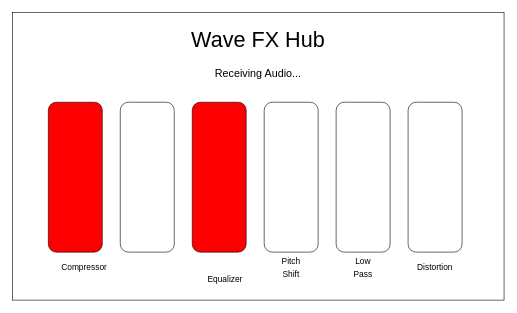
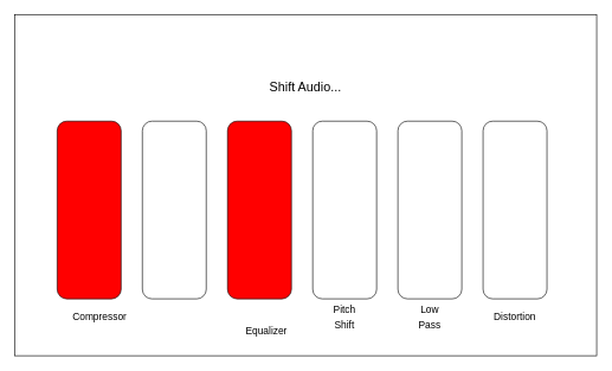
  <mxCell id="0" />
  <mxCell id="1" parent="0" />
  <mxCell id="2" value="" style="rounded=0;whiteSpace=wrap;html=1;movable=0;resizable=0;rotatable=0;deletable=0;editable=0;connectable=0;" vertex="1" parent="1"><mxGeometry x="20" y="20" width="820" height="480" as="geometry" /></mxCell>
- <mxCell id="3" value="&lt;font style=&quot;font-size: 36px;&quot;&gt;Wave FX Hub&lt;/font&gt;" style="text;strokeColor=none;align=center;fillColor=none;html=1;verticalAlign=middle;whiteSpace=wrap;rounded=0;" vertex="1" parent="1"><mxGeometry x="150" y="50" width="560" height="30" as="geometry" /></mxCell>
  <mxCell id="4" value="" style="rounded=1;whiteSpace=wrap;html=1;fontSize=36;rotation=0;fillColor=#FF0000;" vertex="1" parent="1"><mxGeometry x="80" y="170" width="90" height="250" as="geometry" /></mxCell>
- <mxCell id="5" value="&lt;span style=&quot;font-size: 18px;&quot;&gt;Receiving Audio...&lt;/span&gt;" style="text;html=1;strokeColor=none;fillColor=none;align=center;verticalAlign=middle;whiteSpace=wrap;rounded=0;fontSize=36;" vertex="1" parent="1"><mxGeometry x="330" y="100" width="200" height="30" as="geometry" /></mxCell>
+ <mxCell id="5" value="&lt;span style=&quot;font-size: 18px;&quot;&gt;Shift Audio...&lt;/span&gt;" style="text;html=1;strokeColor=none;fillColor=none;align=center;verticalAlign=middle;whiteSpace=wrap;rounded=0;fontSize=36;" vertex="1" parent="1"><mxGeometry x="330" y="100" width="200" height="30" as="geometry" /></mxCell>
  <mxCell id="6" value="" style="rounded=1;whiteSpace=wrap;html=1;fontSize=36;rotation=0;" vertex="1" parent="1"><mxGeometry x="200" y="170" width="90" height="250" as="geometry" /></mxCell>
  <mxCell id="7" value="" style="rounded=1;whiteSpace=wrap;html=1;fontSize=36;rotation=0;fillColor=#FF0000;" vertex="1" parent="1"><mxGeometry x="320" y="170" width="90" height="250" as="geometry" /></mxCell>
  <mxCell id="8" value="" style="rounded=1;whiteSpace=wrap;html=1;fontSize=36;rotation=0;" vertex="1" parent="1"><mxGeometry x="440" y="170" width="90" height="250" as="geometry" /></mxCell>
  <mxCell id="9" value="" style="rounded=1;whiteSpace=wrap;html=1;fontSize=36;rotation=0;" vertex="1" parent="1"><mxGeometry x="560" y="170" width="90" height="250" as="geometry" /></mxCell>
  <mxCell id="10" value="" style="rounded=1;whiteSpace=wrap;html=1;fontSize=36;rotation=0;" vertex="1" parent="1"><mxGeometry x="680" y="170" width="90" height="250" as="geometry" /></mxCell>
  <mxCell id="11" value="&lt;font style=&quot;font-size: 14px;&quot;&gt;Compressor&lt;/font&gt;" style="text;html=1;strokeColor=none;fillColor=none;align=center;verticalAlign=middle;whiteSpace=wrap;rounded=0;fontSize=18;" vertex="1" parent="1"><mxGeometry x="110" y="430" width="60" height="30" as="geometry" /></mxCell>
  <mxCell id="12" value="&lt;font style=&quot;font-size: 14px;&quot;&gt;Equalizer&lt;/font&gt;" style="text;html=1;strokeColor=none;fillColor=none;align=center;verticalAlign=middle;whiteSpace=wrap;rounded=0;fontSize=18;" vertex="1" parent="1"><mxGeometry x="345" y="450" width="60" height="30" as="geometry" /></mxCell>
  <mxCell id="13" value="&lt;font style=&quot;font-size: 14px;&quot;&gt;Pitch Shift&lt;/font&gt;" style="text;html=1;strokeColor=none;fillColor=none;align=center;verticalAlign=middle;whiteSpace=wrap;rounded=0;fontSize=18;" vertex="1" parent="1"><mxGeometry x="455" y="430" width="60" height="30" as="geometry" /></mxCell>
  <mxCell id="14" value="&lt;font style=&quot;font-size: 14px;&quot;&gt;Low Pass&lt;/font&gt;" style="text;html=1;strokeColor=none;fillColor=none;align=center;verticalAlign=middle;whiteSpace=wrap;rounded=0;fontSize=18;" vertex="1" parent="1"><mxGeometry x="575" y="430" width="60" height="30" as="geometry" /></mxCell>
  <mxCell id="15" value="&lt;font style=&quot;font-size: 14px;&quot;&gt;Distortion&lt;/font&gt;" style="text;html=1;strokeColor=none;fillColor=none;align=center;verticalAlign=middle;whiteSpace=wrap;rounded=0;fontSize=18;" vertex="1" parent="1"><mxGeometry x="695" y="430" width="60" height="30" as="geometry" /></mxCell>
